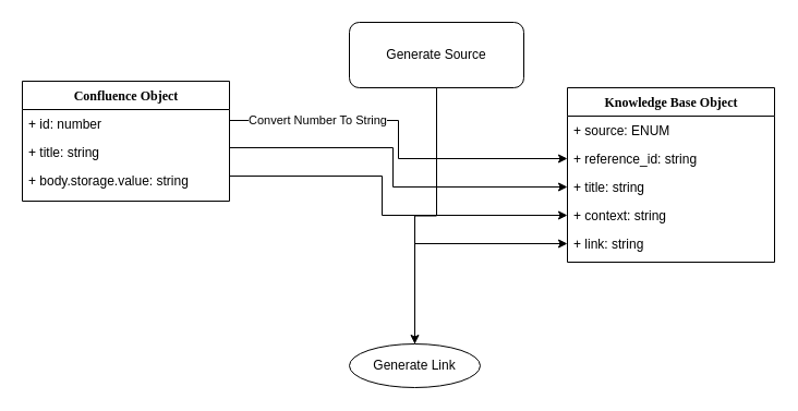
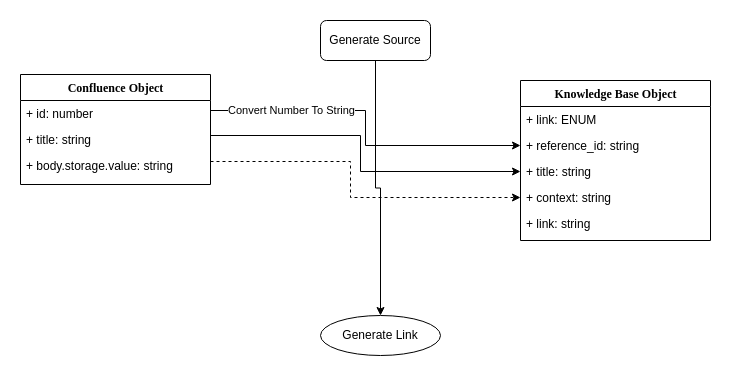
  <mxCell id="0" />
  <mxCell id="1" parent="0" />
  <mxCell id="2" value="Knowledge Base Object" style="swimlane;html=1;fontStyle=1;align=center;verticalAlign=top;childLayout=stackLayout;horizontal=1;startSize=26;horizontalStack=0;resizeParent=1;resizeLast=0;collapsible=1;marginBottom=0;swimlaneFillColor=#ffffff;rounded=0;shadow=0;comic=0;labelBackgroundColor=none;strokeWidth=1;fillColor=none;fontFamily=Verdana;fontSize=12" parent="1" vertex="1"><mxGeometry x="520" y="80" width="190" height="160" as="geometry" /></mxCell>
- <mxCell id="3" value="+ source: ENUM" style="text;html=1;strokeColor=none;fillColor=none;align=left;verticalAlign=top;spacingLeft=4;spacingRight=4;whiteSpace=wrap;overflow=hidden;rotatable=0;points=[[0,0.5],[1,0.5]];portConstraint=eastwest;" parent="2" vertex="1"><mxGeometry y="26" width="190" height="26" as="geometry" /></mxCell>
+ <mxCell id="3" value="+ link: ENUM" style="text;html=1;strokeColor=none;fillColor=none;align=left;verticalAlign=top;spacingLeft=4;spacingRight=4;whiteSpace=wrap;overflow=hidden;rotatable=0;points=[[0,0.5],[1,0.5]];portConstraint=eastwest;" parent="2" vertex="1"><mxGeometry y="26" width="190" height="26" as="geometry" /></mxCell>
  <mxCell id="4" value="+ reference_id: string" style="text;html=1;strokeColor=none;fillColor=none;align=left;verticalAlign=top;spacingLeft=4;spacingRight=4;whiteSpace=wrap;overflow=hidden;rotatable=0;points=[[0,0.5],[1,0.5]];portConstraint=eastwest;" parent="2" vertex="1"><mxGeometry y="52" width="190" height="26" as="geometry" /></mxCell>
  <mxCell id="5" value="+ title: string" style="text;html=1;strokeColor=none;fillColor=none;align=left;verticalAlign=top;spacingLeft=4;spacingRight=4;whiteSpace=wrap;overflow=hidden;rotatable=0;points=[[0,0.5],[1,0.5]];portConstraint=eastwest;" parent="2" vertex="1"><mxGeometry y="78" width="190" height="26" as="geometry" /></mxCell>
  <mxCell id="6" value="+ context: string" style="text;html=1;strokeColor=none;fillColor=none;align=left;verticalAlign=top;spacingLeft=4;spacingRight=4;whiteSpace=wrap;overflow=hidden;rotatable=0;points=[[0,0.5],[1,0.5]];portConstraint=eastwest;" parent="2" vertex="1"><mxGeometry y="104" width="190" height="26" as="geometry" /></mxCell>
  <mxCell id="7" value="+ link: string" style="text;html=1;strokeColor=none;fillColor=none;align=left;verticalAlign=top;spacingLeft=4;spacingRight=4;whiteSpace=wrap;overflow=hidden;rotatable=0;points=[[0,0.5],[1,0.5]];portConstraint=eastwest;" parent="2" vertex="1"><mxGeometry y="130" width="190" height="26" as="geometry" /></mxCell>
- <mxCell id="8" style="edgeStyle=orthogonalEdgeStyle;rounded=0;orthogonalLoop=1;jettySize=auto;html=1;" edge="1" parent="1" source="9" target="7"><mxGeometry relative="1" as="geometry" /></mxCell>
  <mxCell id="9" value="Generate Link" style="ellipse;whiteSpace=wrap;html=1;" vertex="1" parent="1"><mxGeometry x="320" y="315" width="120" height="40" as="geometry" /></mxCell>
  <mxCell id="10" value="Confluence Object" style="swimlane;html=1;fontStyle=1;align=center;verticalAlign=top;childLayout=stackLayout;horizontal=1;startSize=26;horizontalStack=0;resizeParent=1;resizeLast=0;collapsible=1;marginBottom=0;swimlaneFillColor=#ffffff;rounded=0;shadow=0;comic=0;labelBackgroundColor=none;strokeWidth=1;fillColor=none;fontFamily=Verdana;fontSize=12" vertex="1" parent="1"><mxGeometry x="20" y="74" width="190" height="110" as="geometry" /></mxCell>
  <mxCell id="11" value="+ id: number" style="text;html=1;strokeColor=none;fillColor=none;align=left;verticalAlign=top;spacingLeft=4;spacingRight=4;whiteSpace=wrap;overflow=hidden;rotatable=0;points=[[0,0.5],[1,0.5]];portConstraint=eastwest;" vertex="1" parent="10"><mxGeometry y="26" width="190" height="26" as="geometry" /></mxCell>
  <mxCell id="12" value="+ title: string" style="text;html=1;strokeColor=none;fillColor=none;align=left;verticalAlign=top;spacingLeft=4;spacingRight=4;whiteSpace=wrap;overflow=hidden;rotatable=0;points=[[0,0.5],[1,0.5]];portConstraint=eastwest;" vertex="1" parent="10"><mxGeometry y="52" width="190" height="26" as="geometry" /></mxCell>
  <mxCell id="13" value="+ body.storage.value: string" style="text;html=1;strokeColor=none;fillColor=none;align=left;verticalAlign=top;spacingLeft=4;spacingRight=4;whiteSpace=wrap;overflow=hidden;rotatable=0;points=[[0,0.5],[1,0.5]];portConstraint=eastwest;" vertex="1" parent="10"><mxGeometry y="78" width="190" height="26" as="geometry" /></mxCell>
  <mxCell id="14" style="edgeStyle=orthogonalEdgeStyle;rounded=0;orthogonalLoop=1;jettySize=auto;html=1;" edge="1" parent="1" source="15" target="9"><mxGeometry relative="1" as="geometry" /></mxCell>
- <mxCell id="15" value="Generate Source" style="rounded=1;whiteSpace=wrap;html=1;" vertex="1" parent="1"><mxGeometry x="320" y="20" width="160" height="60" as="geometry" /></mxCell>
+ <mxCell id="15" value="Generate Source" style="rounded=1;whiteSpace=wrap;html=1;" vertex="1" parent="1"><mxGeometry x="320" y="20" width="110" height="40" as="geometry" /></mxCell>
  <mxCell id="16" style="edgeStyle=orthogonalEdgeStyle;rounded=0;orthogonalLoop=1;jettySize=auto;html=1;entryX=0;entryY=0.5;entryDx=0;entryDy=0;" edge="1" parent="1" source="11" target="4"><mxGeometry relative="1" as="geometry"><Array as="points"><mxPoint x="365" y="110" /><mxPoint x="365" y="145" /></Array></mxGeometry></mxCell>
  <mxCell id="17" value="Convert Number To String" style="edgeLabel;html=1;align=center;verticalAlign=middle;resizable=0;points=[];" vertex="1" connectable="0" parent="16"><mxGeometry x="-0.67" relative="1" as="geometry"><mxPoint x="23" y="-1" as="offset" /></mxGeometry></mxCell>
  <mxCell id="18" style="edgeStyle=orthogonalEdgeStyle;rounded=0;orthogonalLoop=1;jettySize=auto;html=1;" edge="1" parent="1" source="12" target="5"><mxGeometry relative="1" as="geometry"><Array as="points"><mxPoint x="360" y="135" /><mxPoint x="360" y="171" /></Array></mxGeometry></mxCell>
- <mxCell id="19" style="edgeStyle=orthogonalEdgeStyle;rounded=0;orthogonalLoop=1;jettySize=auto;html=1;entryX=0;entryY=0.5;entryDx=0;entryDy=0;" edge="1" parent="1" source="13" target="6"><mxGeometry relative="1" as="geometry"><Array as="points"><mxPoint x="350" y="161" /><mxPoint x="350" y="197" /></Array></mxGeometry></mxCell>
+ <mxCell id="19" style="edgeStyle=orthogonalEdgeStyle;rounded=0;orthogonalLoop=1;jettySize=auto;html=1;entryX=0;entryY=0.5;entryDx=0;entryDy=0;dashed=1;" edge="1" parent="1" source="13" target="6"><mxGeometry relative="1" as="geometry"><Array as="points"><mxPoint x="350" y="161" /><mxPoint x="350" y="197" /></Array></mxGeometry></mxCell>
